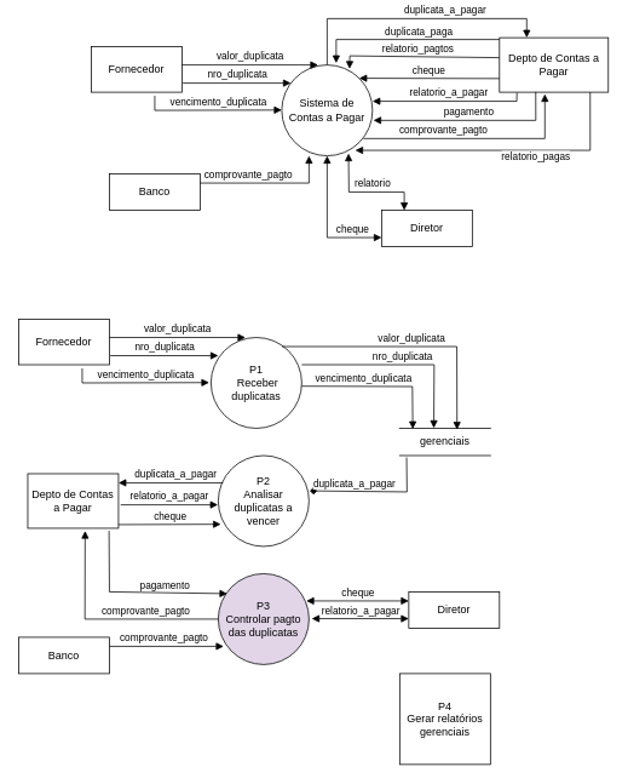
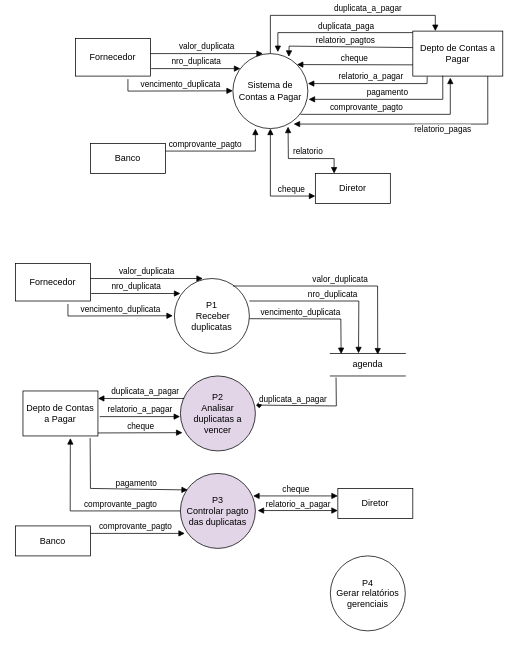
  <mxCell id="0" />
  <mxCell id="1" parent="0" />
  <mxCell id="2" value="Sistema de Contas a Pagar" style="ellipse;whiteSpace=wrap;html=1;aspect=fixed;" vertex="1" parent="1"><mxGeometry x="310" y="71" width="100" height="100" as="geometry" /></mxCell>
  <mxCell id="3" value="Fornecedor" style="rounded=0;whiteSpace=wrap;html=1;" vertex="1" parent="1"><mxGeometry x="100" y="51" width="100" height="50" as="geometry" /></mxCell>
  <mxCell id="4" value="Depto de Contas a Pagar" style="rounded=0;whiteSpace=wrap;html=1;" vertex="1" parent="1"><mxGeometry x="550" y="41" width="120" height="60" as="geometry" /></mxCell>
  <mxCell id="5" value="nro_duplicata" style="html=1;verticalAlign=bottom;endArrow=block;curved=0;rounded=0;" edge="1" parent="1"><mxGeometry x="0.003" width="80" relative="1" as="geometry"><mxPoint x="201" y="91" as="sourcePoint" /><mxPoint x="320" y="91" as="targetPoint" /><mxPoint as="offset" /></mxGeometry></mxCell>
  <mxCell id="6" value="valor_duplicata" style="html=1;verticalAlign=bottom;endArrow=block;curved=0;rounded=0;exitX=1.014;exitY=0.837;exitDx=0;exitDy=0;exitPerimeter=0;entryX=0.4;entryY=0;entryDx=0;entryDy=0;entryPerimeter=0;" edge="1" parent="1" target="2"><mxGeometry x="0.003" width="80" relative="1" as="geometry"><mxPoint x="200" y="71" as="sourcePoint" /><mxPoint x="318" y="71" as="targetPoint" /><mxPoint as="offset" /></mxGeometry></mxCell>
  <mxCell id="7" value="vencimento_duplicata" style="html=1;verticalAlign=bottom;endArrow=block;curved=0;rounded=0;entryX=0.4;entryY=0;entryDx=0;entryDy=0;entryPerimeter=0;" edge="1" parent="1"><mxGeometry x="0.103" width="80" relative="1" as="geometry"><mxPoint x="170" y="105" as="sourcePoint" /><mxPoint x="310" y="120.66" as="targetPoint" /><mxPoint as="offset" /><Array as="points"><mxPoint x="170" y="121" /></Array></mxGeometry></mxCell>
  <mxCell id="8" value="cheque" style="html=1;verticalAlign=bottom;endArrow=block;curved=0;rounded=0;entryX=1;entryY=0;entryDx=0;entryDy=0;exitX=0;exitY=0.75;exitDx=0;exitDy=0;" edge="1" parent="1" source="4" target="2"><mxGeometry x="0.003" width="80" relative="1" as="geometry"><mxPoint x="460" y="86" as="sourcePoint" /><mxPoint x="510" y="141" as="targetPoint" /><mxPoint as="offset" /></mxGeometry></mxCell>
  <mxCell id="9" value="relatorio_a_pagar" style="html=1;verticalAlign=bottom;endArrow=block;curved=0;rounded=0;entryX=1;entryY=0;entryDx=0;entryDy=0;exitX=0.16;exitY=1.011;exitDx=0;exitDy=0;exitPerimeter=0;" edge="1" parent="1" source="4"><mxGeometry x="0.003" width="80" relative="1" as="geometry"><mxPoint x="565" y="111" as="sourcePoint" /><mxPoint x="410" y="111" as="targetPoint" /><mxPoint as="offset" /><Array as="points"><mxPoint x="569" y="111" /></Array></mxGeometry></mxCell>
  <mxCell id="10" value="Diretor" style="rounded=0;whiteSpace=wrap;html=1;" vertex="1" parent="1"><mxGeometry x="420" y="231" width="100" height="40" as="geometry" /></mxCell>
  <mxCell id="11" value="cheque" style="html=1;verticalAlign=bottom;endArrow=block;curved=0;rounded=0;entryX=0;entryY=0.75;entryDx=0;entryDy=0;exitX=0.5;exitY=1;exitDx=0;exitDy=0;startArrow=block;startFill=1;" edge="1" parent="1" source="2" target="10"><mxGeometry x="0.571" width="80" relative="1" as="geometry"><mxPoint x="535" y="220.58" as="sourcePoint" /><mxPoint x="380" y="220.58" as="targetPoint" /><mxPoint as="offset" /><Array as="points"><mxPoint x="360" y="261" /></Array></mxGeometry></mxCell>
  <mxCell id="12" value="relatorio" style="html=1;verticalAlign=bottom;endArrow=block;curved=0;rounded=0;startArrow=block;startFill=1;entryX=0.25;entryY=0;entryDx=0;entryDy=0;exitX=0.736;exitY=0.974;exitDx=0;exitDy=0;exitPerimeter=0;" edge="1" parent="1" source="2" target="10"><mxGeometry x="0.11" width="80" relative="1" as="geometry"><mxPoint x="395" y="161" as="sourcePoint" /><mxPoint x="470" y="181" as="targetPoint" /><mxPoint as="offset" /><Array as="points"><mxPoint x="384" y="211" /><mxPoint x="445" y="211" /></Array></mxGeometry></mxCell>
  <mxCell id="13" value="pagamento" style="html=1;verticalAlign=bottom;endArrow=block;curved=0;rounded=0;entryX=1;entryY=0;entryDx=0;entryDy=0;exitX=0.333;exitY=0.961;exitDx=0;exitDy=0;exitPerimeter=0;" edge="1" parent="1"><mxGeometry x="-0.002" width="80" relative="1" as="geometry"><mxPoint x="589.96" y="100.66" as="sourcePoint" /><mxPoint x="411" y="132" as="targetPoint" /><mxPoint as="offset" /><Array as="points"><mxPoint x="590" y="132" /></Array></mxGeometry></mxCell>
  <mxCell id="14" value="Banco" style="rounded=0;whiteSpace=wrap;html=1;" vertex="1" parent="1"><mxGeometry x="120" y="191" width="100" height="40" as="geometry" /></mxCell>
  <mxCell id="15" value="comprovante_pagto" style="html=1;verticalAlign=bottom;endArrow=block;curved=0;rounded=0;exitX=1;exitY=0.25;exitDx=0;exitDy=0;entryX=0.3;entryY=1;entryDx=0;entryDy=0;entryPerimeter=0;" edge="1" parent="1" source="14" target="2"><mxGeometry x="-0.291" width="80" relative="1" as="geometry"><mxPoint x="240" y="201" as="sourcePoint" /><mxPoint x="340" y="251" as="targetPoint" /><mxPoint as="offset" /><Array as="points"><mxPoint x="340" y="201" /></Array></mxGeometry></mxCell>
- <mxCell id="16" value="gerenciais" style="shape=partialRectangle;whiteSpace=wrap;html=1;left=0;right=0;fillColor=none;" vertex="1" parent="1"><mxGeometry x="440" y="471" width="100" height="30" as="geometry" /></mxCell>
+ <mxCell id="16" value="agenda" style="shape=partialRectangle;whiteSpace=wrap;html=1;left=0;right=0;fillColor=none;" vertex="1" parent="1"><mxGeometry x="440" y="471" width="100" height="30" as="geometry" /></mxCell>
  <mxCell id="17" value="relatorio_pagtos" style="html=1;verticalAlign=bottom;endArrow=block;curved=0;rounded=0;exitX=0;exitY=0.75;exitDx=0;exitDy=0;entryX=0.747;entryY=0.043;entryDx=0;entryDy=0;entryPerimeter=0;" edge="1" parent="1" target="2"><mxGeometry x="0.004" width="80" relative="1" as="geometry"><mxPoint x="550" y="63" as="sourcePoint" /><mxPoint x="390" y="61" as="targetPoint" /><mxPoint as="offset" /><Array as="points"><mxPoint x="385" y="61" /></Array></mxGeometry></mxCell>
  <mxCell id="18" value="comprovante_pagto" style="html=1;verticalAlign=bottom;endArrow=block;curved=0;rounded=0;exitX=1;exitY=0.25;exitDx=0;exitDy=0;" edge="1" parent="1"><mxGeometry x="-0.291" width="80" relative="1" as="geometry"><mxPoint x="400" y="152" as="sourcePoint" /><mxPoint x="600" y="103" as="targetPoint" /><mxPoint as="offset" /><Array as="points"><mxPoint x="600" y="152" /></Array></mxGeometry></mxCell>
  <mxCell id="19" value="duplicata_paga" style="html=1;verticalAlign=bottom;endArrow=block;curved=0;rounded=0;exitX=0;exitY=0.75;exitDx=0;exitDy=0;" edge="1" parent="1"><mxGeometry x="-0.135" y="1" width="80" relative="1" as="geometry"><mxPoint x="550" y="43" as="sourcePoint" /><mxPoint x="370" y="69" as="targetPoint" /><mxPoint as="offset" /><Array as="points"><mxPoint x="370" y="43" /></Array></mxGeometry></mxCell>
  <mxCell id="20" value="duplicata_a_pagar" style="html=1;verticalAlign=bottom;endArrow=none;curved=0;rounded=0;exitX=0.25;exitY=0;exitDx=0;exitDy=0;entryX=0.5;entryY=0;entryDx=0;entryDy=0;startArrow=block;startFill=1;endFill=0;" edge="1" parent="1" source="4" target="2"><mxGeometry x="-0.239" width="80" relative="1" as="geometry"><mxPoint x="580" y="38" as="sourcePoint" /><mxPoint x="360" y="68" as="targetPoint" /><mxPoint as="offset" /><Array as="points"><mxPoint x="580" y="20" /><mxPoint x="360" y="20" /></Array></mxGeometry></mxCell>
  <mxCell id="21" value="relatorio_pagas" style="html=1;verticalAlign=bottom;endArrow=block;curved=0;rounded=0;entryX=1;entryY=0;entryDx=0;entryDy=0;exitX=0.833;exitY=1;exitDx=0;exitDy=0;exitPerimeter=0;" edge="1" parent="1" source="4"><mxGeometry x="-0.232" y="16" width="80" relative="1" as="geometry"><mxPoint x="664.96" y="108.34" as="sourcePoint" /><mxPoint x="391" y="165" as="targetPoint" /><mxPoint as="offset" /><Array as="points"><mxPoint x="650" y="165" /></Array></mxGeometry></mxCell>
  <mxCell id="22" value="P1&lt;div&gt;&amp;nbsp;Receber duplicatas&lt;br&gt;&lt;/div&gt;" style="ellipse;whiteSpace=wrap;html=1;aspect=fixed;" vertex="1" parent="1"><mxGeometry x="232" y="371" width="100" height="100" as="geometry" /></mxCell>
- <mxCell id="23" value="P2&lt;div&gt;Analisar duplicatas a vencer&lt;br&gt;&lt;/div&gt;" style="ellipse;whiteSpace=wrap;html=1;aspect=fixed;" vertex="1" parent="1"><mxGeometry x="240" y="501" width="100" height="100" as="geometry" /></mxCell>
+ <mxCell id="23" value="P2&lt;div&gt;Analisar duplicatas a vencer&lt;br&gt;&lt;/div&gt;" style="ellipse;whiteSpace=wrap;html=1;aspect=fixed;fillColor=#e1d5e7;" vertex="1" parent="1"><mxGeometry x="240" y="501" width="100" height="100" as="geometry" /></mxCell>
  <mxCell id="24" value="P3&lt;div&gt;Controlar pagto das duplicatas&lt;br&gt;&lt;/div&gt;" style="ellipse;whiteSpace=wrap;html=1;aspect=fixed;fillColor=#e1d5e7;" vertex="1" parent="1"><mxGeometry x="240" y="631" width="100" height="100" as="geometry" /></mxCell>
- <mxCell id="25" value="P4&lt;div&gt;Gerar relatórios gerenciais&lt;br&gt;&lt;/div&gt;" style="whiteSpace=wrap;html=1;aspect=fixed;rounded=0;" vertex="1" parent="1"><mxGeometry x="440" y="741" width="100" height="100" as="geometry" /></mxCell>
+ <mxCell id="25" value="P4&lt;div&gt;Gerar relatórios gerenciais&lt;br&gt;&lt;/div&gt;" style="ellipse;whiteSpace=wrap;html=1;aspect=fixed;" vertex="1" parent="1"><mxGeometry x="440" y="741" width="100" height="100" as="geometry" /></mxCell>
  <mxCell id="26" value="Fornecedor" style="rounded=0;whiteSpace=wrap;html=1;" vertex="1" parent="1"><mxGeometry x="20" y="351" width="100" height="50" as="geometry" /></mxCell>
  <mxCell id="27" value="nro_duplicata" style="html=1;verticalAlign=bottom;endArrow=block;curved=0;rounded=0;" edge="1" parent="1"><mxGeometry x="0.003" width="80" relative="1" as="geometry"><mxPoint x="121" y="391" as="sourcePoint" /><mxPoint x="240" y="391" as="targetPoint" /><mxPoint as="offset" /></mxGeometry></mxCell>
  <mxCell id="28" value="valor_duplicata" style="html=1;verticalAlign=bottom;endArrow=block;curved=0;rounded=0;exitX=1.014;exitY=0.837;exitDx=0;exitDy=0;exitPerimeter=0;entryX=0.4;entryY=0;entryDx=0;entryDy=0;entryPerimeter=0;" edge="1" parent="1"><mxGeometry x="0.003" width="80" relative="1" as="geometry"><mxPoint x="120" y="371" as="sourcePoint" /><mxPoint x="270" y="371" as="targetPoint" /><mxPoint as="offset" /></mxGeometry></mxCell>
  <mxCell id="29" value="vencimento_duplicata" style="html=1;verticalAlign=bottom;endArrow=block;curved=0;rounded=0;entryX=0.4;entryY=0;entryDx=0;entryDy=0;entryPerimeter=0;" edge="1" parent="1"><mxGeometry x="0.103" width="80" relative="1" as="geometry"><mxPoint x="90" y="405" as="sourcePoint" /><mxPoint x="230" y="420.66" as="targetPoint" /><mxPoint as="offset" /><Array as="points"><mxPoint x="90" y="421" /></Array></mxGeometry></mxCell>
  <mxCell id="30" value="nro_duplicata" style="html=1;verticalAlign=bottom;endArrow=block;curved=0;rounded=0;entryX=0.376;entryY=-0.007;entryDx=0;entryDy=0;entryPerimeter=0;" edge="1" parent="1" target="16"><mxGeometry x="0.032" width="80" relative="1" as="geometry"><mxPoint x="332" y="401" as="sourcePoint" /><mxPoint x="493" y="547" as="targetPoint" /><mxPoint as="offset" /><Array as="points"><mxPoint x="478" y="401" /></Array></mxGeometry></mxCell>
  <mxCell id="31" value="valor_duplicata" style="html=1;verticalAlign=bottom;endArrow=block;curved=0;rounded=0;exitX=1.014;exitY=0.837;exitDx=0;exitDy=0;exitPerimeter=0;entryX=0.632;entryY=0.047;entryDx=0;entryDy=0;entryPerimeter=0;" edge="1" parent="1" target="16"><mxGeometry x="0.003" width="80" relative="1" as="geometry"><mxPoint x="310" y="381" as="sourcePoint" /><mxPoint x="460" y="381" as="targetPoint" /><mxPoint as="offset" /><Array as="points"><mxPoint x="503" y="381" /></Array></mxGeometry></mxCell>
  <mxCell id="32" value="vencimento_duplicata" style="html=1;verticalAlign=bottom;endArrow=block;curved=0;rounded=0;exitX=0.988;exitY=0.576;exitDx=0;exitDy=0;exitPerimeter=0;entryX=0.144;entryY=0.027;entryDx=0;entryDy=0;entryPerimeter=0;" edge="1" parent="1" target="16"><mxGeometry x="-0.194" width="80" relative="1" as="geometry"><mxPoint x="332" y="424.59" as="sourcePoint" /><mxPoint x="530" y="361" as="targetPoint" /><mxPoint as="offset" /><Array as="points"><mxPoint x="454" y="425" /></Array></mxGeometry></mxCell>
  <mxCell id="33" value="duplicata_a_pagar" style="html=1;verticalAlign=bottom;endArrow=diamond;curved=0;rounded=0;exitX=0.076;exitY=1.067;exitDx=0;exitDy=0;startArrow=none;startFill=0;endFill=1;exitPerimeter=0;entryX=1.008;entryY=0.388;entryDx=0;entryDy=0;entryPerimeter=0;" edge="1" parent="1" source="16" target="23"><mxGeometry x="0.324" y="1" width="80" relative="1" as="geometry"><mxPoint x="550" y="562" as="sourcePoint" /><mxPoint x="320" y="541" as="targetPoint" /><mxPoint as="offset" /><Array as="points"><mxPoint x="448" y="541" /></Array></mxGeometry></mxCell>
  <mxCell id="34" value="Depto de Contas a Pagar" style="rounded=0;whiteSpace=wrap;html=1;" vertex="1" parent="1"><mxGeometry x="30" y="521" width="100" height="60" as="geometry" /></mxCell>
  <mxCell id="35" value="duplicata_a_pagar" style="html=1;verticalAlign=bottom;endArrow=block;curved=0;rounded=0;startArrow=none;startFill=0;endFill=1;entryX=1.008;entryY=0.388;entryDx=0;entryDy=0;entryPerimeter=0;exitX=0.052;exitY=0.3;exitDx=0;exitDy=0;exitPerimeter=0;" edge="1" parent="1" source="23"><mxGeometry x="-0.095" width="80" relative="1" as="geometry"><mxPoint x="239.6" y="531.2" as="sourcePoint" /><mxPoint x="130" y="531" as="targetPoint" /><mxPoint as="offset" /><Array as="points" /></mxGeometry></mxCell>
  <mxCell id="36" value="relatorio_a_pagar" style="html=1;verticalAlign=bottom;endArrow=block;curved=0;rounded=0;exitX=1.024;exitY=0.62;exitDx=0;exitDy=0;exitPerimeter=0;entryX=-0.004;entryY=0.572;entryDx=0;entryDy=0;entryPerimeter=0;" edge="1" parent="1"><mxGeometry x="0.003" width="80" relative="1" as="geometry"><mxPoint x="132.4" y="555.2" as="sourcePoint" /><mxPoint x="239.6" y="555.2" as="targetPoint" /><mxPoint as="offset" /><Array as="points" /></mxGeometry></mxCell>
  <mxCell id="37" value="cheque" style="html=1;verticalAlign=bottom;endArrow=block;curved=0;rounded=0;exitX=1;exitY=0.75;exitDx=0;exitDy=0;entryX=0.028;entryY=0.756;entryDx=0;entryDy=0;entryPerimeter=0;" edge="1" parent="1" target="23"><mxGeometry x="0.003" width="80" relative="1" as="geometry"><mxPoint x="130" y="577" as="sourcePoint" /><mxPoint x="210" y="577" as="targetPoint" /><mxPoint as="offset" /></mxGeometry></mxCell>
  <mxCell id="38" value="Diretor" style="rounded=0;whiteSpace=wrap;html=1;" vertex="1" parent="1"><mxGeometry x="450" y="651" width="100" height="40" as="geometry" /></mxCell>
  <mxCell id="39" value="cheque" style="html=1;verticalAlign=bottom;endArrow=block;curved=0;rounded=0;exitX=1;exitY=0.75;exitDx=0;exitDy=0;entryX=0.028;entryY=0.756;entryDx=0;entryDy=0;entryPerimeter=0;startArrow=block;startFill=1;endFill=1;" edge="1" parent="1"><mxGeometry x="0.003" width="80" relative="1" as="geometry"><mxPoint x="337" y="661" as="sourcePoint" /><mxPoint x="450" y="661" as="targetPoint" /><mxPoint as="offset" /></mxGeometry></mxCell>
  <mxCell id="40" value="relatorio_a_pagar" style="html=1;verticalAlign=bottom;endArrow=block;curved=0;rounded=0;exitX=1.024;exitY=0.62;exitDx=0;exitDy=0;exitPerimeter=0;startArrow=block;startFill=1;" edge="1" parent="1"><mxGeometry x="0.003" width="80" relative="1" as="geometry"><mxPoint x="343" y="680.5" as="sourcePoint" /><mxPoint x="450" y="680.5" as="targetPoint" /><mxPoint as="offset" /><Array as="points" /></mxGeometry></mxCell>
  <mxCell id="41" value="pagamento" style="html=1;verticalAlign=bottom;endArrow=block;curved=0;rounded=0;exitX=0.896;exitY=1.047;exitDx=0;exitDy=0;exitPerimeter=0;" edge="1" parent="1" source="34"><mxGeometry x="0.301" y="-1" width="80" relative="1" as="geometry"><mxPoint x="239.46" y="611" as="sourcePoint" /><mxPoint x="250" y="653" as="targetPoint" /><mxPoint as="offset" /><Array as="points"><mxPoint x="120" y="651" /></Array></mxGeometry></mxCell>
  <mxCell id="42" value="Banco" style="rounded=0;whiteSpace=wrap;html=1;" vertex="1" parent="1"><mxGeometry x="20" y="701" width="100" height="40" as="geometry" /></mxCell>
  <mxCell id="43" value="comprovante_pagto" style="html=1;verticalAlign=bottom;endArrow=block;curved=0;rounded=0;exitX=1;exitY=0.25;exitDx=0;exitDy=0;entryX=0.06;entryY=0.8;entryDx=0;entryDy=0;entryPerimeter=0;" edge="1" parent="1" source="42" target="24"><mxGeometry x="-0.048" width="80" relative="1" as="geometry"><mxPoint x="140" y="711" as="sourcePoint" /><mxPoint x="230" y="711" as="targetPoint" /><mxPoint as="offset" /><Array as="points" /></mxGeometry></mxCell>
  <mxCell id="44" value="comprovante_pagto" style="html=1;verticalAlign=bottom;endArrow=block;curved=0;rounded=0;exitX=0;exitY=0.5;exitDx=0;exitDy=0;entryX=0.632;entryY=1.047;entryDx=0;entryDy=0;entryPerimeter=0;" edge="1" parent="1" source="24" target="34"><mxGeometry x="-0.345" width="80" relative="1" as="geometry"><mxPoint x="7" y="661" as="sourcePoint" /><mxPoint x="100" y="668" as="targetPoint" /><mxPoint as="offset" /><Array as="points"><mxPoint x="93" y="681" /></Array></mxGeometry></mxCell>
